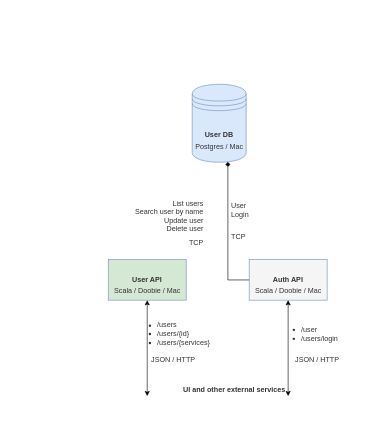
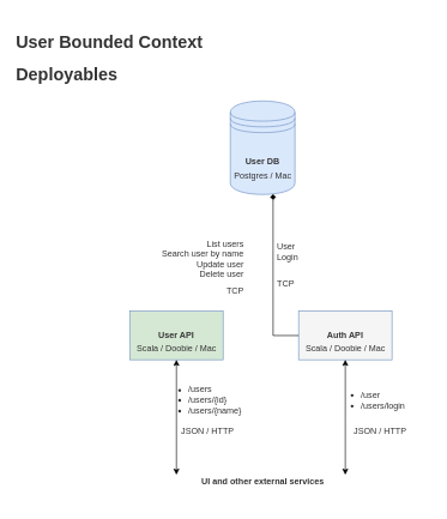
  <mxCell id="0" />
  <mxCell id="1" parent="0" />
+ <mxCell id="2" value="&lt;h1&gt;&lt;font color=&quot;#333333&quot;&gt;User Bounded Context&lt;/font&gt;&lt;/h1&gt;&lt;h1&gt;&lt;font color=&quot;#333333&quot;&gt;Deployables&lt;/font&gt;&lt;/h1&gt;" style="text;html=1;align=left;verticalAlign=middle;resizable=0;points=[];autosize=1;strokeColor=none;fillColor=none;" vertex="1" parent="1"><mxGeometry x="20" y="20" width="280" height="120" as="geometry" /></mxCell>
  <mxCell id="3" value="&lt;h4&gt;&lt;font color=&quot;#333333&quot;&gt;User DB&lt;br&gt;&lt;/font&gt;&lt;/h4&gt;" style="shape=datastore;whiteSpace=wrap;html=1;fillColor=#dae8fc;strokeColor=#6c8ebf;align=center;" vertex="1" parent="1"><mxGeometry x="320" y="140" width="90" height="130" as="geometry" /></mxCell>
  <mxCell id="4" value="Postgres / Mac" style="text;html=1;align=center;verticalAlign=middle;resizable=0;points=[];autosize=1;strokeColor=none;fillColor=none;fontColor=#333333;" vertex="1" parent="1"><mxGeometry x="315" y="230" width="100" height="30" as="geometry" /></mxCell>
  <mxCell id="5" value="" style="group" vertex="1" connectable="0" parent="1"><mxGeometry x="415" y="432.5" width="130" height="67.5" as="geometry" /></mxCell>
  <mxCell id="6" value="&lt;h4&gt;&lt;font color=&quot;#333333&quot;&gt;Auth API&lt;/font&gt;&lt;/h4&gt;" style="rounded=0;whiteSpace=wrap;html=1;fillColor=#f5f5f5;strokeColor=#6c8ebf;" vertex="1" parent="5"><mxGeometry width="130" height="67.5" as="geometry" /></mxCell>
  <mxCell id="7" value="Scala / Doobie / Mac" style="text;html=1;align=center;verticalAlign=middle;resizable=0;points=[];autosize=1;strokeColor=none;fillColor=none;fontColor=#333333;" vertex="1" parent="5"><mxGeometry y="37.5" width="130" height="30" as="geometry" /></mxCell>
  <mxCell id="8" value="" style="group" vertex="1" connectable="0" parent="1"><mxGeometry x="380" y="320" width="60" height="90" as="geometry" /></mxCell>
  <mxCell id="9" value="&lt;font style=&quot;font-size: 12px;&quot;&gt;&amp;nbsp;TCP&lt;/font&gt;" style="text;html=1;align=left;verticalAlign=middle;resizable=0;points=[];autosize=1;strokeColor=none;fillColor=none;fontSize=10;fontColor=#333333;" vertex="1" parent="8"><mxGeometry y="60" width="50" height="30" as="geometry" /></mxCell>
  <mxCell id="10" value="&amp;nbsp;User&lt;br&gt;&amp;nbsp;Login" style="text;html=1;align=left;verticalAlign=middle;resizable=0;points=[];autosize=1;strokeColor=none;fillColor=none;fontSize=12;fontColor=#333333;" vertex="1" parent="8"><mxGeometry y="10" width="60" height="40" as="geometry" /></mxCell>
  <mxCell id="11" value="" style="group" vertex="1" connectable="0" parent="1"><mxGeometry x="460" y="516" width="140" height="97.5" as="geometry" /></mxCell>
  <mxCell id="12" value="&lt;ul&gt;&lt;li&gt;/user&lt;/li&gt;&lt;li&gt;/users/login&lt;/li&gt;&lt;/ul&gt;" style="text;html=1;align=left;verticalAlign=middle;resizable=0;points=[];autosize=1;strokeColor=none;fillColor=none;fontColor=#333333;" vertex="1" parent="11"><mxGeometry y="5" width="120" height="70" as="geometry" /></mxCell>
  <mxCell id="13" value="&lt;font style=&quot;font-size: 12px;&quot;&gt;JSON / HTTP&lt;/font&gt;" style="text;html=1;align=left;verticalAlign=middle;resizable=0;points=[];autosize=1;strokeColor=none;fillColor=none;fontColor=#333333;" vertex="1" parent="11"><mxGeometry x="30" y="67.5" width="100" height="30" as="geometry" /></mxCell>
- <mxCell id="14" value="&lt;h4&gt;UI and other external services&lt;/h4&gt;" style="text;html=1;align=center;verticalAlign=middle;resizable=0;points=[];autosize=1;strokeColor=none;fillColor=none;fontColor=#333333;" vertex="1" parent="1"><mxGeometry x="295" y="620" width="190" height="60" as="geometry" /></mxCell>
+ <mxCell id="14" value="&lt;h4&gt;UI and other external services&lt;/h4&gt;" style="text;html=1;align=center;verticalAlign=middle;resizable=0;points=[];autosize=1;strokeColor=none;fillColor=none;fontColor=#333333;" vertex="1" parent="1"><mxGeometry x="270" y="640" width="190" height="60" as="geometry" /></mxCell>
  <mxCell id="15" style="edgeStyle=orthogonalEdgeStyle;rounded=0;orthogonalLoop=1;jettySize=auto;html=1;entryX=0.661;entryY=0.996;entryDx=0;entryDy=0;entryPerimeter=0;fontSize=12;fontColor=#333333;startArrow=none;startFill=0;endArrow=diamond;" edge="1" parent="1" source="6" target="3"><mxGeometry relative="1" as="geometry" /></mxCell>
  <mxCell id="16" value="" style="group" vertex="1" connectable="0" parent="1"><mxGeometry x="180" y="432.5" width="130" height="67.5" as="geometry" /></mxCell>
  <mxCell id="17" value="&lt;h4&gt;&lt;font color=&quot;#333333&quot;&gt;User API&lt;/font&gt;&lt;/h4&gt;" style="rounded=0;whiteSpace=wrap;html=1;fillColor=#d5e8d4;strokeColor=#6c8ebf;" vertex="1" parent="16"><mxGeometry width="130" height="67.5" as="geometry" /></mxCell>
  <mxCell id="18" value="Scala / Doobie / Mac" style="text;html=1;align=center;verticalAlign=middle;resizable=0;points=[];autosize=1;strokeColor=none;fillColor=none;fontColor=#333333;" vertex="1" parent="16"><mxGeometry y="37.5" width="130" height="30" as="geometry" /></mxCell>
  <mxCell id="19" value="" style="group;align=left;" vertex="1" connectable="0" parent="1"><mxGeometry x="200" y="330" width="140" height="90" as="geometry" /></mxCell>
  <mxCell id="20" value="&lt;font style=&quot;font-size: 12px;&quot;&gt;TCP&lt;/font&gt;" style="text;html=1;align=right;verticalAlign=middle;resizable=0;points=[];autosize=1;strokeColor=none;fillColor=none;fontSize=10;fontColor=#333333;" vertex="1" parent="19"><mxGeometry x="90" y="60" width="50" height="30" as="geometry" /></mxCell>
  <mxCell id="21" value="&lt;div style=&quot;&quot;&gt;&lt;span style=&quot;background-color: initial;&quot;&gt;List users&lt;/span&gt;&lt;/div&gt;&lt;div style=&quot;&quot;&gt;&lt;span style=&quot;background-color: initial;&quot;&gt;Search user by name&lt;/span&gt;&lt;/div&gt;&lt;div style=&quot;&quot;&gt;&lt;span style=&quot;background-color: initial;&quot;&gt;Update user&lt;/span&gt;&lt;/div&gt;&lt;div style=&quot;&quot;&gt;&lt;span style=&quot;background-color: initial;&quot;&gt;Delete user&lt;/span&gt;&lt;/div&gt;" style="text;html=1;align=right;verticalAlign=middle;resizable=0;points=[];autosize=1;strokeColor=none;fillColor=none;fontSize=12;fontColor=#333333;" vertex="1" parent="19"><mxGeometry y="-5" width="140" height="70" as="geometry" /></mxCell>
  <mxCell id="22" value="" style="group" vertex="1" connectable="0" parent="1"><mxGeometry x="220" y="516" width="140" height="97.5" as="geometry" /></mxCell>
- <mxCell id="23" value="&lt;ul&gt;&lt;li&gt;/users&lt;/li&gt;&lt;li&gt;/users/{id}&lt;/li&gt;&lt;li&gt;/users/{services}&lt;/li&gt;&lt;/ul&gt;" style="text;html=1;align=left;verticalAlign=middle;resizable=0;points=[];autosize=1;strokeColor=none;fillColor=none;fontColor=#333333;" vertex="1" parent="22"><mxGeometry width="140" height="80" as="geometry" /></mxCell>
+ <mxCell id="23" value="&lt;ul&gt;&lt;li&gt;/users&lt;/li&gt;&lt;li&gt;/users/{id}&lt;/li&gt;&lt;li&gt;/users/{name}&lt;/li&gt;&lt;/ul&gt;" style="text;html=1;align=left;verticalAlign=middle;resizable=0;points=[];autosize=1;strokeColor=none;fillColor=none;fontColor=#333333;" vertex="1" parent="22"><mxGeometry width="140" height="80" as="geometry" /></mxCell>
  <mxCell id="24" value="&lt;font style=&quot;font-size: 12px;&quot;&gt;JSON / HTTP&lt;/font&gt;" style="text;html=1;align=left;verticalAlign=middle;resizable=0;points=[];autosize=1;strokeColor=none;fillColor=none;fontColor=#333333;" vertex="1" parent="22"><mxGeometry x="30" y="67.5" width="100" height="30" as="geometry" /></mxCell>
  <mxCell id="25" style="edgeStyle=orthogonalEdgeStyle;rounded=0;orthogonalLoop=1;jettySize=auto;html=1;fontSize=12;fontColor=#333333;startArrow=classic;startFill=1;endArrow=classic;endFill=1;" edge="1" parent="1" source="18"><mxGeometry relative="1" as="geometry"><mxPoint x="245" y="660" as="targetPoint" /></mxGeometry></mxCell>
  <mxCell id="26" style="edgeStyle=orthogonalEdgeStyle;rounded=0;orthogonalLoop=1;jettySize=auto;html=1;fontSize=12;fontColor=#333333;startArrow=classic;startFill=1;endArrow=classic;endFill=1;" edge="1" parent="1" source="6"><mxGeometry relative="1" as="geometry"><mxPoint x="480" y="660" as="targetPoint" /></mxGeometry></mxCell>
